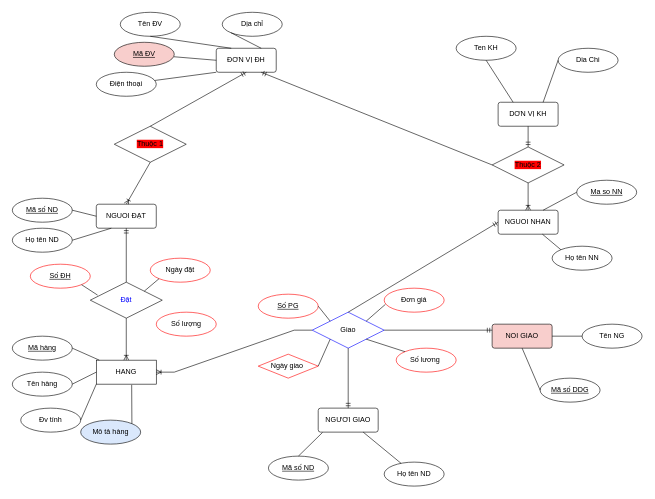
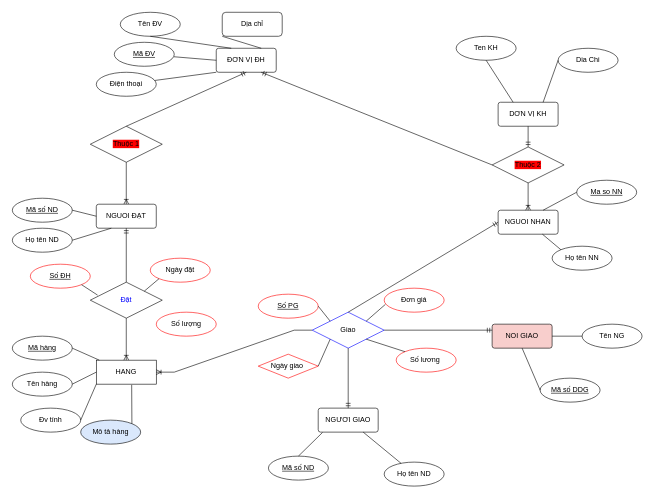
  <mxCell id="0" />
  <mxCell id="1" parent="0" />
  <mxCell id="2" value="ĐƠN VỊ ĐH" style="rounded=1;arcSize=10;whiteSpace=wrap;html=1;align=center;" vertex="1" parent="1"><mxGeometry x="360" y="80" width="100" height="40" as="geometry" /></mxCell>
  <mxCell id="3" value="Tên ĐV" style="ellipse;whiteSpace=wrap;html=1;align=center;" vertex="1" parent="1"><mxGeometry x="200" y="20" width="100" height="40" as="geometry" /></mxCell>
- <mxCell id="4" value="Dịa chỉ" style="ellipse;whiteSpace=wrap;html=1;align=center;" vertex="1" parent="1"><mxGeometry x="370" y="20" width="100" height="40" as="geometry" /></mxCell>
+ <mxCell id="4" value="Dịa chỉ" style="whiteSpace=wrap;html=1;align=center;rounded=1;" vertex="1" parent="1"><mxGeometry x="370" y="20" width="100" height="40" as="geometry" /></mxCell>
  <mxCell id="5" value="Điện thoại" style="ellipse;whiteSpace=wrap;html=1;align=center;" vertex="1" parent="1"><mxGeometry x="160" y="120" width="100" height="40" as="geometry" /></mxCell>
  <mxCell id="6" value="" style="endArrow=none;html=1;rounded=0;exitX=0;exitY=1;exitDx=0;exitDy=0;" edge="1" parent="1" source="2" target="5"><mxGeometry relative="1" as="geometry"><mxPoint x="170" y="120" as="sourcePoint" /><mxPoint x="330" y="120" as="targetPoint" /></mxGeometry></mxCell>
  <mxCell id="7" value="" style="endArrow=none;html=1;rounded=0;entryX=0.5;entryY=1;entryDx=0;entryDy=0;exitX=0.25;exitY=0;exitDx=0;exitDy=0;" edge="1" parent="1" source="2" target="3"><mxGeometry relative="1" as="geometry"><mxPoint x="170" y="120" as="sourcePoint" /><mxPoint x="330" y="120" as="targetPoint" /></mxGeometry></mxCell>
  <mxCell id="8" value="" style="endArrow=none;html=1;rounded=0;entryX=0;entryY=1;entryDx=0;entryDy=0;exitX=0.75;exitY=0;exitDx=0;exitDy=0;" edge="1" parent="1" source="2" target="4"><mxGeometry relative="1" as="geometry"><mxPoint x="170" y="120" as="sourcePoint" /><mxPoint x="330" y="120" as="targetPoint" /></mxGeometry></mxCell>
- <mxCell id="9" value="&lt;span style=&quot;background-color: rgb(255, 0, 0);&quot;&gt;Thuộc 1&lt;/span&gt;" style="shape=rhombus;perimeter=rhombusPerimeter;whiteSpace=wrap;html=1;align=center;" vertex="1" parent="1"><mxGeometry x="190" y="210" width="120" height="60" as="geometry" /></mxCell>
+ <mxCell id="9" value="&lt;span style=&quot;background-color: rgb(255, 0, 0);&quot;&gt;Thuộc 1&lt;/span&gt;" style="shape=rhombus;perimeter=rhombusPerimeter;whiteSpace=wrap;html=1;align=center;" vertex="1" parent="1"><mxGeometry x="150" y="210" width="120" height="60" as="geometry" /></mxCell>
  <mxCell id="10" value="" style="fontSize=12;html=1;endArrow=ERmandOne;rounded=0;entryX=0.5;entryY=1;entryDx=0;entryDy=0;exitX=0.5;exitY=0;exitDx=0;exitDy=0;" edge="1" parent="1" source="9" target="2"><mxGeometry width="100" height="100" relative="1" as="geometry"><mxPoint x="270" y="190" as="sourcePoint" /><mxPoint x="350" y="170" as="targetPoint" /></mxGeometry></mxCell>
  <mxCell id="11" value="" style="fontSize=12;html=1;endArrow=ERoneToMany;rounded=0;exitX=0.5;exitY=1;exitDx=0;exitDy=0;entryX=0.5;entryY=0;entryDx=0;entryDy=0;" edge="1" parent="1" source="9" target="12"><mxGeometry width="100" height="100" relative="1" as="geometry"><mxPoint x="200" y="170" as="sourcePoint" /><mxPoint x="210" y="330" as="targetPoint" /></mxGeometry></mxCell>
  <mxCell id="12" value="NGUOI ĐẠT" style="rounded=1;arcSize=10;whiteSpace=wrap;html=1;align=center;" vertex="1" parent="1"><mxGeometry x="160" y="340" width="100" height="40" as="geometry" /></mxCell>
  <mxCell id="13" value="Mã số ND" style="ellipse;whiteSpace=wrap;html=1;align=center;fontStyle=4;" vertex="1" parent="1"><mxGeometry x="20" y="330" width="100" height="40" as="geometry" /></mxCell>
  <mxCell id="14" value="Họ tên ND" style="ellipse;whiteSpace=wrap;html=1;align=center;" vertex="1" parent="1"><mxGeometry x="20" y="380" width="100" height="40" as="geometry" /></mxCell>
  <mxCell id="15" value="" style="endArrow=none;html=1;rounded=0;exitX=1;exitY=0.5;exitDx=0;exitDy=0;entryX=0;entryY=0.5;entryDx=0;entryDy=0;" edge="1" parent="1" source="13" target="12"><mxGeometry relative="1" as="geometry"><mxPoint x="170" y="320" as="sourcePoint" /><mxPoint x="330" y="320" as="targetPoint" /></mxGeometry></mxCell>
  <mxCell id="16" value="" style="endArrow=none;html=1;rounded=0;exitX=1;exitY=0.5;exitDx=0;exitDy=0;entryX=0.25;entryY=1;entryDx=0;entryDy=0;" edge="1" parent="1" source="14" target="12"><mxGeometry relative="1" as="geometry"><mxPoint x="170" y="320" as="sourcePoint" /><mxPoint x="180" y="390" as="targetPoint" /></mxGeometry></mxCell>
  <mxCell id="17" value="&lt;font style=&quot;color: rgb(0, 0, 255);&quot;&gt;Đặt&lt;/font&gt;" style="shape=rhombus;perimeter=rhombusPerimeter;whiteSpace=wrap;html=1;align=center;" vertex="1" parent="1"><mxGeometry x="150" y="470" width="120" height="60" as="geometry" /></mxCell>
  <mxCell id="18" value="HANG" style="whiteSpace=wrap;html=1;align=center;" vertex="1" parent="1"><mxGeometry x="160" y="600" width="100" height="40" as="geometry" /></mxCell>
  <mxCell id="19" value="Mã hàng" style="ellipse;whiteSpace=wrap;html=1;align=center;fontStyle=4;" vertex="1" parent="1"><mxGeometry x="20" y="560" width="100" height="40" as="geometry" /></mxCell>
  <mxCell id="20" value="Đv tính" style="ellipse;whiteSpace=wrap;html=1;align=center;" vertex="1" parent="1"><mxGeometry x="34" y="680" width="100" height="40" as="geometry" /></mxCell>
  <mxCell id="21" value="Tên hàng" style="ellipse;whiteSpace=wrap;html=1;align=center;" vertex="1" parent="1"><mxGeometry x="20" y="620" width="100" height="40" as="geometry" /></mxCell>
  <mxCell id="22" value="Mô tả hàng" style="ellipse;whiteSpace=wrap;html=1;align=center;fillColor=#dae8fc;" vertex="1" parent="1"><mxGeometry x="134" y="700" width="100" height="40" as="geometry" /></mxCell>
  <mxCell id="23" value="" style="endArrow=none;html=1;rounded=0;exitX=1;exitY=0.5;exitDx=0;exitDy=0;" edge="1" parent="1" source="19" target="18"><mxGeometry relative="1" as="geometry"><mxPoint x="170" y="620" as="sourcePoint" /><mxPoint x="330" y="620" as="targetPoint" /></mxGeometry></mxCell>
  <mxCell id="24" value="" style="endArrow=none;html=1;rounded=0;exitX=1;exitY=0.5;exitDx=0;exitDy=0;entryX=0;entryY=0.5;entryDx=0;entryDy=0;" edge="1" parent="1" source="21" target="18"><mxGeometry relative="1" as="geometry"><mxPoint x="170" y="620" as="sourcePoint" /><mxPoint x="330" y="620" as="targetPoint" /></mxGeometry></mxCell>
  <mxCell id="25" value="" style="endArrow=none;html=1;rounded=0;exitX=1;exitY=0.5;exitDx=0;exitDy=0;entryX=0;entryY=1;entryDx=0;entryDy=0;" edge="1" parent="1" source="20" target="18"><mxGeometry relative="1" as="geometry"><mxPoint x="170" y="620" as="sourcePoint" /><mxPoint x="330" y="620" as="targetPoint" /></mxGeometry></mxCell>
  <mxCell id="26" value="" style="endArrow=none;html=1;rounded=0;exitX=1;exitY=0;exitDx=0;exitDy=0;entryX=0.59;entryY=1.03;entryDx=0;entryDy=0;entryPerimeter=0;" edge="1" parent="1" source="22" target="18"><mxGeometry relative="1" as="geometry"><mxPoint x="170" y="620" as="sourcePoint" /><mxPoint x="330" y="620" as="targetPoint" /></mxGeometry></mxCell>
  <mxCell id="27" value="" style="fontSize=12;html=1;endArrow=ERmandOne;rounded=0;entryX=0.5;entryY=1;entryDx=0;entryDy=0;exitX=0.5;exitY=0;exitDx=0;exitDy=0;" edge="1" parent="1" source="17" target="12"><mxGeometry width="100" height="100" relative="1" as="geometry"><mxPoint x="210" y="440" as="sourcePoint" /><mxPoint x="300" y="570" as="targetPoint" /></mxGeometry></mxCell>
  <mxCell id="28" value="" style="fontSize=12;html=1;endArrow=ERoneToMany;rounded=0;exitX=0.5;exitY=1;exitDx=0;exitDy=0;" edge="1" parent="1" source="17" target="18"><mxGeometry width="100" height="100" relative="1" as="geometry"><mxPoint x="210" y="600" as="sourcePoint" /><mxPoint x="300" y="570" as="targetPoint" /></mxGeometry></mxCell>
  <mxCell id="29" value="Ngày đặt" style="ellipse;whiteSpace=wrap;html=1;align=center;strokeColor=#FF0000;" vertex="1" parent="1"><mxGeometry x="250" y="430" width="100" height="40" as="geometry" /></mxCell>
  <mxCell id="30" value="Số lượng" style="ellipse;whiteSpace=wrap;html=1;align=center;strokeColor=#FF0000;" vertex="1" parent="1"><mxGeometry x="260" y="520" width="100" height="40" as="geometry" /></mxCell>
  <mxCell id="31" value="Số ĐH" style="ellipse;whiteSpace=wrap;html=1;align=center;fontStyle=4;strokeColor=#FF0000;" vertex="1" parent="1"><mxGeometry x="50" y="440" width="100" height="40" as="geometry" /></mxCell>
  <mxCell id="32" value="" style="endArrow=none;html=1;rounded=0;exitX=1;exitY=1;exitDx=0;exitDy=0;entryX=0.102;entryY=0.36;entryDx=0;entryDy=0;entryPerimeter=0;" edge="1" parent="1" source="31" target="17"><mxGeometry relative="1" as="geometry"><mxPoint x="160" y="640" as="sourcePoint" /><mxPoint x="320" y="640" as="targetPoint" /></mxGeometry></mxCell>
  <mxCell id="33" value="" style="endArrow=none;html=1;rounded=0;exitX=0;exitY=1;exitDx=0;exitDy=0;entryX=1;entryY=0;entryDx=0;entryDy=0;" edge="1" parent="1" source="29" target="17"><mxGeometry relative="1" as="geometry"><mxPoint x="145" y="484" as="sourcePoint" /><mxPoint x="172" y="502" as="targetPoint" /></mxGeometry></mxCell>
  <mxCell id="34" value="Giao" style="shape=rhombus;perimeter=rhombusPerimeter;whiteSpace=wrap;html=1;align=center;strokeColor=#0000FF;" vertex="1" parent="1"><mxGeometry x="520" y="520" width="120" height="60" as="geometry" /></mxCell>
  <mxCell id="35" value="NGƯƠI GIAO" style="rounded=1;arcSize=10;whiteSpace=wrap;html=1;align=center;" vertex="1" parent="1"><mxGeometry x="530" y="680" width="100" height="40" as="geometry" /></mxCell>
  <mxCell id="36" value="Họ tên ND" style="ellipse;whiteSpace=wrap;html=1;align=center;" vertex="1" parent="1"><mxGeometry x="640" y="770" width="100" height="40" as="geometry" /></mxCell>
  <mxCell id="37" value="Ngày giao&amp;nbsp;" style="rhombus;whiteSpace=wrap;html=1;align=center;strokeColor=#FF0000;" vertex="1" parent="1"><mxGeometry x="430" y="590" width="100" height="40" as="geometry" /></mxCell>
  <mxCell id="38" value="Đơn giá" style="ellipse;whiteSpace=wrap;html=1;align=center;strokeColor=#FF0000;" vertex="1" parent="1"><mxGeometry x="640" y="480" width="100" height="40" as="geometry" /></mxCell>
  <mxCell id="39" value="Số lương&amp;nbsp;" style="ellipse;whiteSpace=wrap;html=1;align=center;strokeColor=#FF0000;" vertex="1" parent="1"><mxGeometry x="660" y="580" width="100" height="40" as="geometry" /></mxCell>
  <mxCell id="40" value="Số PG" style="ellipse;whiteSpace=wrap;html=1;align=center;fontStyle=4;strokeColor=#FF0000;" vertex="1" parent="1"><mxGeometry x="430" y="490" width="100" height="40" as="geometry" /></mxCell>
  <mxCell id="41" value="Mã số ND" style="ellipse;whiteSpace=wrap;html=1;align=center;fontStyle=4;" vertex="1" parent="1"><mxGeometry x="447" y="760" width="100" height="40" as="geometry" /></mxCell>
  <mxCell id="42" value="" style="endArrow=none;html=1;rounded=0;exitX=1;exitY=0.5;exitDx=0;exitDy=0;entryX=0;entryY=1;entryDx=0;entryDy=0;" edge="1" parent="1" source="37" target="34"><mxGeometry relative="1" as="geometry"><mxPoint x="560" y="630" as="sourcePoint" /><mxPoint x="720" y="630" as="targetPoint" /></mxGeometry></mxCell>
  <mxCell id="43" value="" style="endArrow=none;html=1;rounded=0;exitX=1;exitY=0.5;exitDx=0;exitDy=0;entryX=0;entryY=0;entryDx=0;entryDy=0;" edge="1" parent="1" source="40" target="34"><mxGeometry relative="1" as="geometry"><mxPoint x="540" y="620" as="sourcePoint" /><mxPoint x="560" y="575" as="targetPoint" /></mxGeometry></mxCell>
  <mxCell id="44" value="" style="endArrow=none;html=1;rounded=0;exitX=0;exitY=0;exitDx=0;exitDy=0;entryX=1;entryY=1;entryDx=0;entryDy=0;" edge="1" parent="1" source="39" target="34"><mxGeometry relative="1" as="geometry"><mxPoint x="550" y="630" as="sourcePoint" /><mxPoint x="570" y="585" as="targetPoint" /></mxGeometry></mxCell>
  <mxCell id="45" value="" style="endArrow=none;html=1;rounded=0;exitX=0.02;exitY=0.675;exitDx=0;exitDy=0;entryX=1;entryY=0;entryDx=0;entryDy=0;exitPerimeter=0;" edge="1" parent="1" source="38" target="34"><mxGeometry relative="1" as="geometry"><mxPoint x="560" y="640" as="sourcePoint" /><mxPoint x="580" y="595" as="targetPoint" /></mxGeometry></mxCell>
  <mxCell id="46" value="" style="endArrow=none;html=1;rounded=0;exitX=0.5;exitY=0;exitDx=0;exitDy=0;entryX=0.072;entryY=1.015;entryDx=0;entryDy=0;entryPerimeter=0;" edge="1" parent="1" source="41" target="35"><mxGeometry relative="1" as="geometry"><mxPoint x="570" y="650" as="sourcePoint" /><mxPoint x="540" y="700" as="targetPoint" /></mxGeometry></mxCell>
  <mxCell id="47" value="" style="endArrow=none;html=1;rounded=0;entryX=0.75;entryY=1;entryDx=0;entryDy=0;" edge="1" parent="1" source="36" target="35"><mxGeometry relative="1" as="geometry"><mxPoint x="580" y="660" as="sourcePoint" /><mxPoint x="600" y="615" as="targetPoint" /></mxGeometry></mxCell>
  <mxCell id="48" value="" style="edgeStyle=entityRelationEdgeStyle;fontSize=12;html=1;endArrow=ERoneToMany;rounded=0;entryX=1;entryY=0.5;entryDx=0;entryDy=0;exitX=0;exitY=0.5;exitDx=0;exitDy=0;" edge="1" parent="1" source="34" target="18"><mxGeometry width="100" height="100" relative="1" as="geometry"><mxPoint x="590" y="680" as="sourcePoint" /><mxPoint x="690" y="580" as="targetPoint" /></mxGeometry></mxCell>
  <mxCell id="49" value="NGUOI NHAN" style="rounded=1;arcSize=10;whiteSpace=wrap;html=1;align=center;" vertex="1" parent="1"><mxGeometry x="830" y="350" width="100" height="40" as="geometry" /></mxCell>
  <mxCell id="50" value="Ma so NN" style="ellipse;whiteSpace=wrap;html=1;align=center;fontStyle=4;" vertex="1" parent="1"><mxGeometry x="961" y="300" width="100" height="40" as="geometry" /></mxCell>
  <mxCell id="51" value="Họ tên NN" style="ellipse;whiteSpace=wrap;html=1;align=center;" vertex="1" parent="1"><mxGeometry x="920" y="410" width="100" height="40" as="geometry" /></mxCell>
  <mxCell id="52" value="" style="endArrow=none;html=1;rounded=0;exitX=0;exitY=0;exitDx=0;exitDy=0;" edge="1" parent="1" source="51" target="49"><mxGeometry relative="1" as="geometry"><mxPoint x="600" y="490" as="sourcePoint" /><mxPoint x="760" y="490" as="targetPoint" /></mxGeometry></mxCell>
  <mxCell id="53" value="" style="endArrow=none;html=1;rounded=0;exitX=0;exitY=0.5;exitDx=0;exitDy=0;entryX=0.75;entryY=0;entryDx=0;entryDy=0;" edge="1" parent="1" source="50" target="49"><mxGeometry relative="1" as="geometry"><mxPoint x="600" y="490" as="sourcePoint" /><mxPoint x="760" y="490" as="targetPoint" /></mxGeometry></mxCell>
  <mxCell id="54" value="DƠN VỊ KH" style="rounded=1;arcSize=10;whiteSpace=wrap;html=1;align=center;" vertex="1" parent="1"><mxGeometry x="830" y="170" width="100" height="40" as="geometry" /></mxCell>
  <mxCell id="55" value="Dia Chi" style="ellipse;whiteSpace=wrap;html=1;align=center;" vertex="1" parent="1"><mxGeometry x="930" y="80" width="100" height="40" as="geometry" /></mxCell>
  <mxCell id="56" value="Ten KH" style="ellipse;whiteSpace=wrap;html=1;align=center;" vertex="1" parent="1"><mxGeometry x="760" y="60" width="100" height="40" as="geometry" /></mxCell>
  <mxCell id="57" value="" style="endArrow=none;html=1;rounded=0;exitX=0.5;exitY=1;exitDx=0;exitDy=0;entryX=0.25;entryY=0;entryDx=0;entryDy=0;" edge="1" parent="1" source="56" target="54"><mxGeometry relative="1" as="geometry"><mxPoint x="830" y="290" as="sourcePoint" /><mxPoint x="890" y="300" as="targetPoint" /></mxGeometry></mxCell>
  <mxCell id="58" value="" style="endArrow=none;html=1;rounded=0;exitX=0;exitY=0.5;exitDx=0;exitDy=0;entryX=0.75;entryY=0;entryDx=0;entryDy=0;" edge="1" parent="1" source="55" target="54"><mxGeometry relative="1" as="geometry"><mxPoint x="840" y="300" as="sourcePoint" /><mxPoint x="900" y="310" as="targetPoint" /></mxGeometry></mxCell>
  <mxCell id="59" value="&lt;span style=&quot;background-color: rgb(255, 0, 0);&quot;&gt;Thuộc 2&lt;/span&gt;" style="shape=rhombus;perimeter=rhombusPerimeter;whiteSpace=wrap;html=1;align=center;" vertex="1" parent="1"><mxGeometry x="820" y="244.5" width="120" height="60" as="geometry" /></mxCell>
  <mxCell id="60" value="" style="fontSize=12;html=1;endArrow=ERmandOne;rounded=0;exitX=0.5;exitY=1;exitDx=0;exitDy=0;" edge="1" parent="1" source="54" target="59"><mxGeometry width="100" height="100" relative="1" as="geometry"><mxPoint x="630" y="540" as="sourcePoint" /><mxPoint x="730" y="440" as="targetPoint" /></mxGeometry></mxCell>
  <mxCell id="61" value="" style="fontSize=12;html=1;endArrow=ERoneToMany;rounded=0;exitX=0.5;exitY=1;exitDx=0;exitDy=0;" edge="1" parent="1" source="59" target="49"><mxGeometry width="100" height="100" relative="1" as="geometry"><mxPoint x="510" y="540" as="sourcePoint" /><mxPoint x="610" y="440" as="targetPoint" /></mxGeometry></mxCell>
  <mxCell id="62" value="NOI GIAO" style="rounded=1;arcSize=10;whiteSpace=wrap;html=1;align=center;fillColor=#f8cecc;" vertex="1" parent="1"><mxGeometry x="820" y="540" width="100" height="40" as="geometry" /></mxCell>
  <mxCell id="63" value="Mã số DDG" style="ellipse;whiteSpace=wrap;html=1;align=center;fontStyle=4;" vertex="1" parent="1"><mxGeometry x="900" y="630" width="100" height="40" as="geometry" /></mxCell>
  <mxCell id="64" value="Tên NG" style="ellipse;whiteSpace=wrap;html=1;align=center;" vertex="1" parent="1"><mxGeometry x="970" y="540" width="100" height="40" as="geometry" /></mxCell>
  <mxCell id="65" value="" style="fontSize=12;html=1;endArrow=ERmandOne;rounded=0;exitX=0.5;exitY=0;exitDx=0;exitDy=0;entryX=0;entryY=0.5;entryDx=0;entryDy=0;" edge="1" parent="1" source="34" target="49"><mxGeometry width="100" height="100" relative="1" as="geometry"><mxPoint x="510" y="740" as="sourcePoint" /><mxPoint x="610" y="640" as="targetPoint" /></mxGeometry></mxCell>
  <mxCell id="66" value="" style="fontSize=12;html=1;endArrow=ERmandOne;rounded=0;exitX=1;exitY=0.5;exitDx=0;exitDy=0;entryX=0;entryY=0.25;entryDx=0;entryDy=0;" edge="1" parent="1" source="34" target="62"><mxGeometry width="100" height="100" relative="1" as="geometry"><mxPoint x="650" y="560" as="sourcePoint" /><mxPoint x="890" y="560" as="targetPoint" /></mxGeometry></mxCell>
  <mxCell id="67" value="" style="fontSize=12;html=1;endArrow=ERmandOne;rounded=0;entryX=0.5;entryY=0;entryDx=0;entryDy=0;exitX=0.5;exitY=1;exitDx=0;exitDy=0;" edge="1" parent="1" source="34" target="35"><mxGeometry width="100" height="100" relative="1" as="geometry"><mxPoint x="660" y="570" as="sourcePoint" /><mxPoint x="900" y="570" as="targetPoint" /></mxGeometry></mxCell>
  <mxCell id="68" value="" style="endArrow=none;html=1;rounded=0;exitX=0;exitY=0.5;exitDx=0;exitDy=0;entryX=1;entryY=0.5;entryDx=0;entryDy=0;" edge="1" parent="1" source="64" target="62"><mxGeometry relative="1" as="geometry"><mxPoint x="480" y="690" as="sourcePoint" /><mxPoint x="640" y="690" as="targetPoint" /></mxGeometry></mxCell>
  <mxCell id="69" value="" style="endArrow=none;html=1;rounded=0;exitX=0;exitY=0.5;exitDx=0;exitDy=0;entryX=0.5;entryY=1;entryDx=0;entryDy=0;" edge="1" parent="1" source="63" target="62"><mxGeometry relative="1" as="geometry"><mxPoint x="480" y="690" as="sourcePoint" /><mxPoint x="640" y="690" as="targetPoint" /></mxGeometry></mxCell>
  <mxCell id="70" value="" style="endArrow=none;html=1;rounded=0;exitX=0;exitY=0.5;exitDx=0;exitDy=0;" edge="1" parent="1" source="2" target="71"><mxGeometry relative="1" as="geometry"><mxPoint x="360" y="100" as="sourcePoint" /><mxPoint x="105" y="84" as="targetPoint" /></mxGeometry></mxCell>
- <mxCell id="71" value="Mã ĐV" style="ellipse;whiteSpace=wrap;html=1;align=center;fontStyle=4;fillColor=#f8cecc;" vertex="1" parent="1"><mxGeometry x="190" y="70" width="100" height="40" as="geometry" /></mxCell>
+ <mxCell id="71" value="Mã ĐV" style="ellipse;whiteSpace=wrap;html=1;align=center;fontStyle=4;" vertex="1" parent="1"><mxGeometry x="190" y="70" width="100" height="40" as="geometry" /></mxCell>
  <mxCell id="72" value="" style="fontSize=12;html=1;endArrow=ERmandOne;rounded=0;entryX=0.75;entryY=1;entryDx=0;entryDy=0;exitX=0;exitY=0.5;exitDx=0;exitDy=0;" edge="1" parent="1" source="59" target="2"><mxGeometry width="100" height="100" relative="1" as="geometry"><mxPoint x="370" y="340" as="sourcePoint" /><mxPoint x="480" y="130" as="targetPoint" /></mxGeometry></mxCell>
